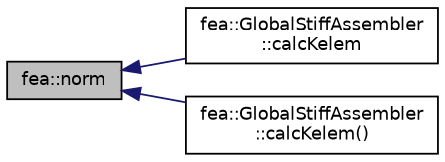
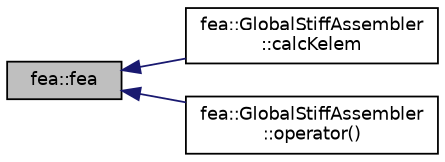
  digraph {
    rankdir=LR
    node [color=black fillcolor=white fontname=Helvetica fontsize=10 shape=record style=filled]
    edge [color=midnightblue dir=back fontname=Helvetica fontsize=10 labelfontname=Helvetica labelfontsize=10 style=solid]
-   n1 [fillcolor=grey75 fontcolor=black height=0.2 label="fea::norm" width=0.4]
+   n1 [fillcolor=grey75 fontcolor=black height=0.2 label="fea::fea" width=0.4]
    n2 [height=0.2 label="fea::GlobalStiffAssembler\l::calcKelem" width=0.4]
-   n3 [height=0.2 label="fea::GlobalStiffAssembler\l::calcKelem()" width=0.4]
+   n3 [height=0.2 label="fea::GlobalStiffAssembler\l::operator()" width=0.4]
    n1 -> n2
    n1 -> n3
  }
